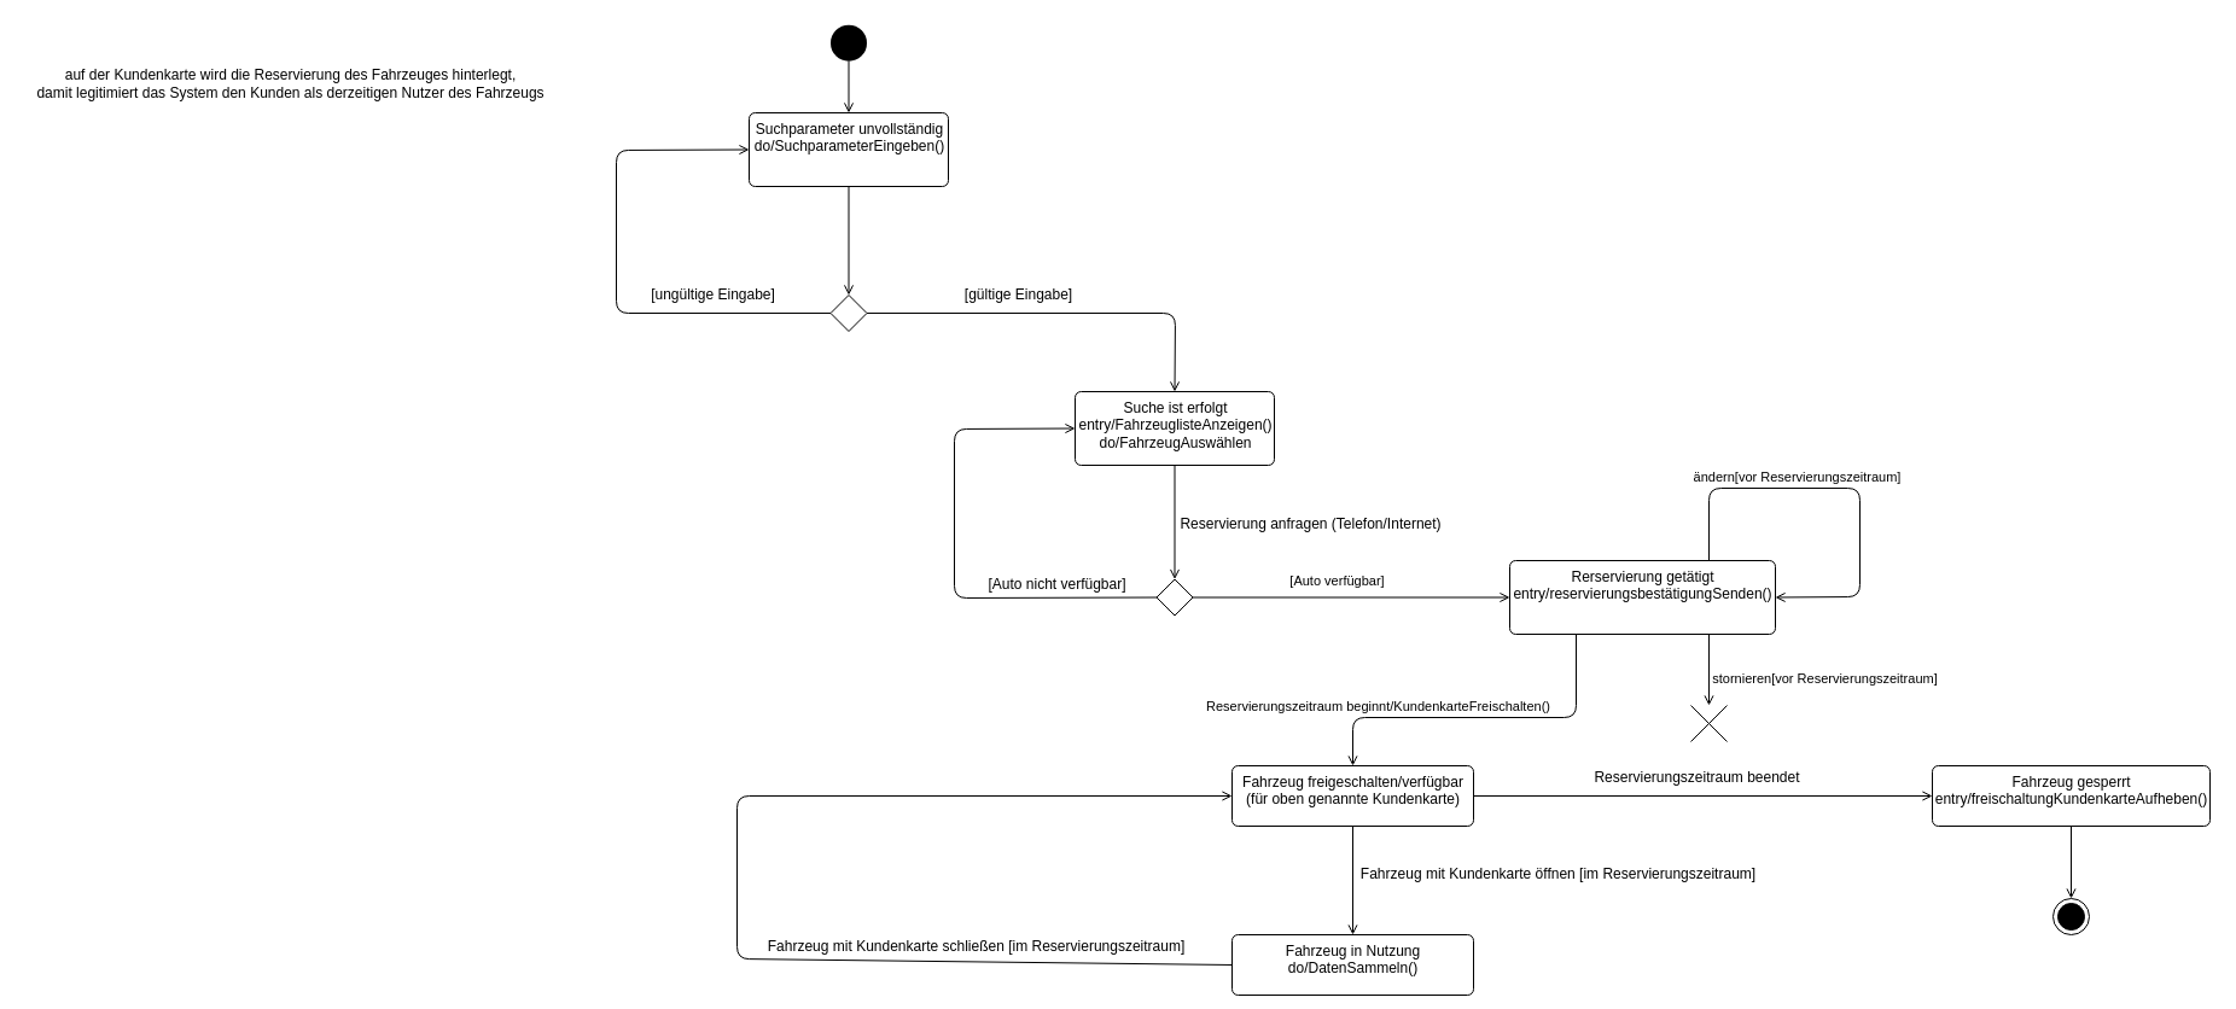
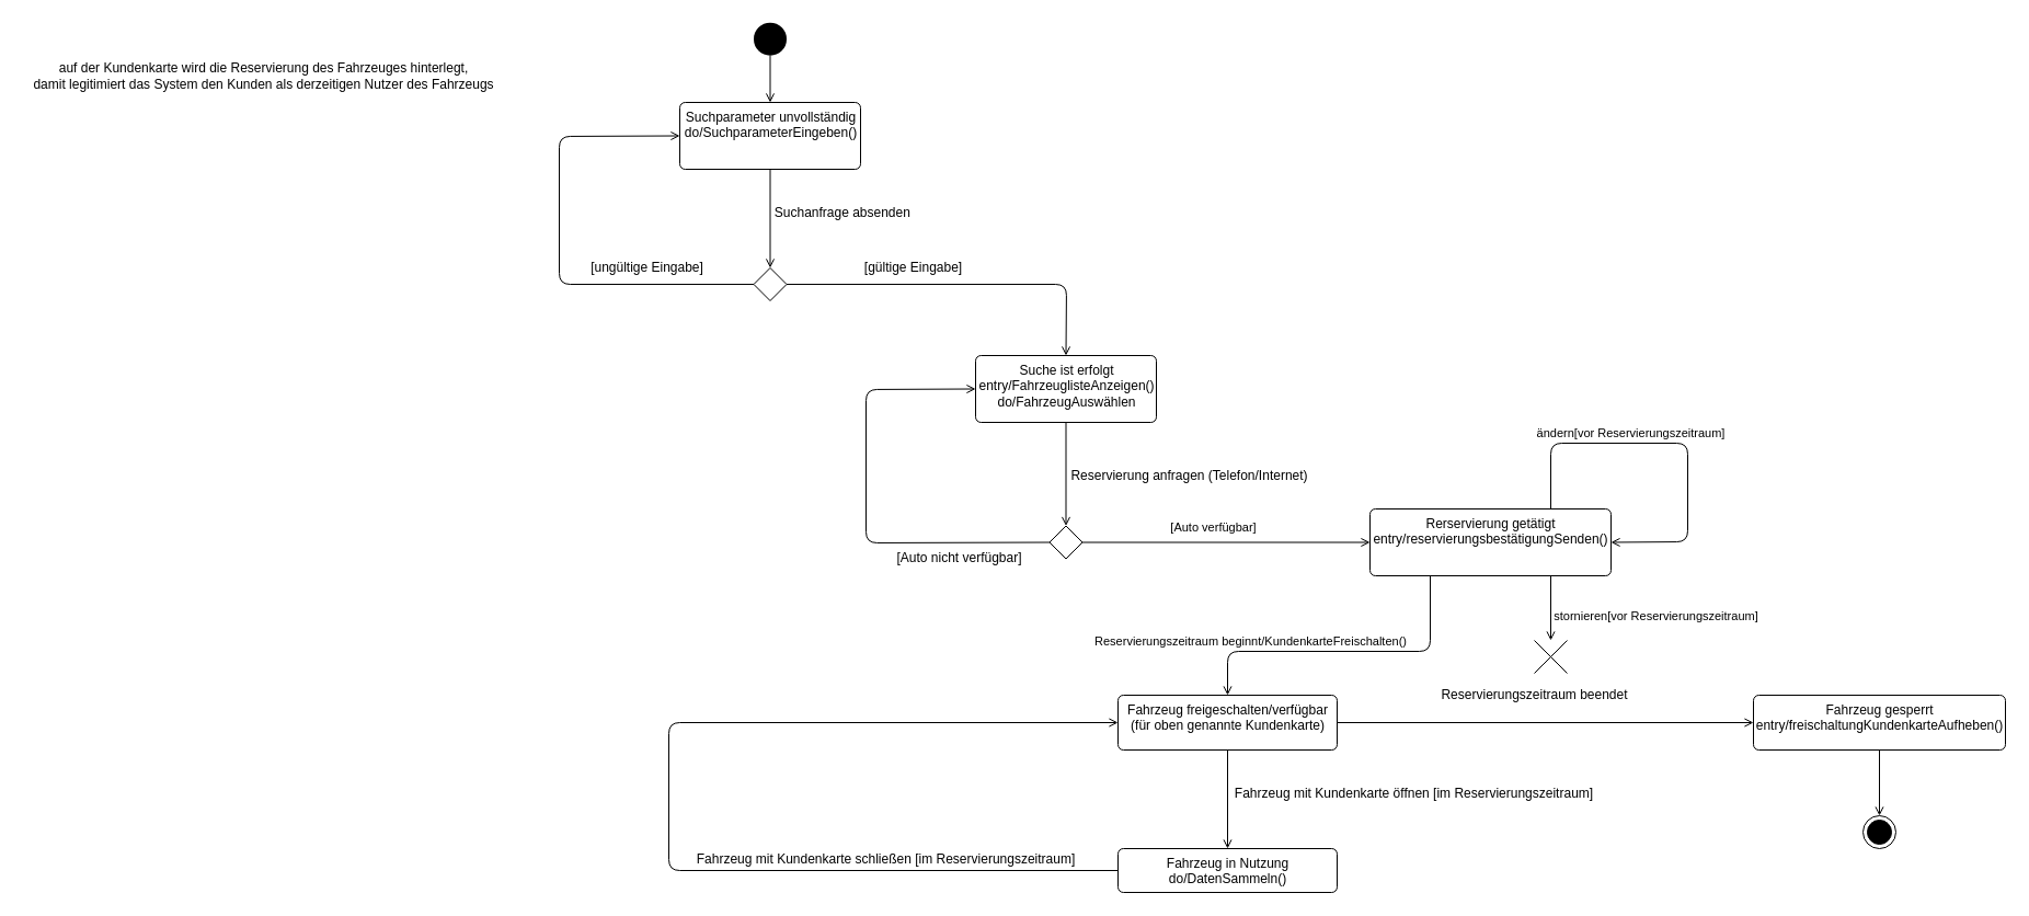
  <mxCell id="0" />
  <mxCell id="1" parent="0" />
  <mxCell id="2" style="edgeStyle=none;html=1;exitX=0.5;exitY=1;exitDx=0;exitDy=0;entryX=0.5;entryY=0;entryDx=0;entryDy=0;endArrow=open;endFill=0;" parent="1" source="3" target="7" edge="1"><mxGeometry relative="1" as="geometry" /></mxCell>
  <mxCell id="3" value="" style="ellipse;fillColor=#000000;strokeColor=none;" parent="1" vertex="1"><mxGeometry x="687.5" y="20.18" width="30" height="30" as="geometry" /></mxCell>
  <mxCell id="4" style="edgeStyle=none;html=1;entryX=0;entryY=0.5;entryDx=0;entryDy=0;exitX=1;exitY=0.5;exitDx=0;exitDy=0;endArrow=open;endFill=0;" parent="1" source="28" target="14" edge="1"><mxGeometry relative="1" as="geometry"><mxPoint x="1020" y="495" as="sourcePoint" /></mxGeometry></mxCell>
  <mxCell id="5" value="[Auto verfügbar]" style="edgeLabel;html=1;align=center;verticalAlign=middle;resizable=0;points=[];" parent="4" vertex="1" connectable="0"><mxGeometry x="-0.477" y="1" relative="1" as="geometry"><mxPoint x="50" y="-13" as="offset" /></mxGeometry></mxCell>
  <mxCell id="6" style="edgeStyle=none;html=1;exitX=0.5;exitY=1;exitDx=0;exitDy=0;entryX=0.5;entryY=0;entryDx=0;entryDy=0;endArrow=open;endFill=0;" parent="1" source="7" target="21" edge="1"><mxGeometry relative="1" as="geometry" /></mxCell>
  <mxCell id="7" value="Suchparameter unvollständig&lt;br&gt;do/SuchparameterEingeben()" style="html=1;align=center;verticalAlign=top;rounded=1;absoluteArcSize=1;arcSize=10;dashed=0;" parent="1" vertex="1"><mxGeometry x="620" y="93" width="165" height="61" as="geometry" /></mxCell>
  <mxCell id="8" style="edgeStyle=none;html=1;exitX=0.75;exitY=0;exitDx=0;exitDy=0;entryX=1;entryY=0.5;entryDx=0;entryDy=0;endArrow=open;endFill=0;" parent="1" source="14" target="14" edge="1"><mxGeometry relative="1" as="geometry"><mxPoint x="1500" y="444" as="targetPoint" /><Array as="points"><mxPoint x="1415" y="404" /><mxPoint x="1540" y="404" /><mxPoint x="1540" y="494" /></Array></mxGeometry></mxCell>
  <mxCell id="9" value="ändern[vor Reservierungszeitraum]" style="edgeLabel;html=1;align=center;verticalAlign=middle;resizable=0;points=[];" parent="8" vertex="1" connectable="0"><mxGeometry x="-0.454" y="1" relative="1" as="geometry"><mxPoint x="38" y="-9" as="offset" /></mxGeometry></mxCell>
  <mxCell id="10" style="edgeStyle=none;html=1;exitX=0.75;exitY=1;exitDx=0;exitDy=0;endArrow=open;endFill=0;entryX=0.5;entryY=0;entryDx=0;entryDy=0;" parent="1" source="14" edge="1"><mxGeometry relative="1" as="geometry"><mxPoint x="1415" y="584" as="targetPoint" /></mxGeometry></mxCell>
  <mxCell id="11" value="stornieren[vor Reservierungszeitraum]" style="edgeLabel;html=1;align=center;verticalAlign=middle;resizable=0;points=[];" parent="10" vertex="1" connectable="0"><mxGeometry x="-0.35" relative="1" as="geometry"><mxPoint x="95" y="17" as="offset" /></mxGeometry></mxCell>
  <mxCell id="12" style="edgeStyle=none;html=1;exitX=0.25;exitY=1;exitDx=0;exitDy=0;entryX=0.5;entryY=0;entryDx=0;entryDy=0;endArrow=open;endFill=0;" parent="1" source="14" target="18" edge="1"><mxGeometry relative="1" as="geometry"><mxPoint x="1170" y="594" as="targetPoint" /><Array as="points"><mxPoint x="1305" y="594" /><mxPoint x="1120" y="594" /></Array></mxGeometry></mxCell>
  <mxCell id="13" value="Reservierungszeitraum beginnt/KundenkarteFreischalten()" style="edgeLabel;html=1;align=center;verticalAlign=middle;resizable=0;points=[];" parent="12" vertex="1" connectable="0"><mxGeometry x="-0.027" relative="1" as="geometry"><mxPoint x="-91" y="-10" as="offset" /></mxGeometry></mxCell>
  <mxCell id="14" value="Rerservierung getätigt&lt;br&gt;entry/reservierungsbestätigungSenden()" style="html=1;align=center;verticalAlign=top;rounded=1;absoluteArcSize=1;arcSize=10;dashed=0;" parent="1" vertex="1"><mxGeometry x="1250" y="464" width="220" height="61" as="geometry" /></mxCell>
  <mxCell id="15" value="auf der Kundenkarte wird die Reservierung des Fahrzeuges hinterlegt,&lt;br&gt;damit legitimiert das System den Kunden als derzeitigen Nutzer des Fahrzeugs" style="text;html=1;align=center;verticalAlign=middle;resizable=0;points=[];autosize=1;strokeColor=none;fillColor=none;" parent="1" vertex="1"><mxGeometry x="20" y="54" width="440" height="30" as="geometry" /></mxCell>
  <mxCell id="16" style="edgeStyle=none;html=1;exitX=0.5;exitY=1;exitDx=0;exitDy=0;entryX=0.5;entryY=0;entryDx=0;entryDy=0;endArrow=open;endFill=0;" parent="1" source="18" target="32" edge="1"><mxGeometry relative="1" as="geometry" /></mxCell>
  <mxCell id="17" style="edgeStyle=none;html=1;exitX=1;exitY=0.5;exitDx=0;exitDy=0;entryX=0;entryY=0.5;entryDx=0;entryDy=0;endArrow=open;endFill=0;" edge="1" parent="1" source="18" target="36"><mxGeometry relative="1" as="geometry"><mxPoint x="1590" y="654" as="targetPoint" /></mxGeometry></mxCell>
  <mxCell id="18" value="Fahrzeug freigeschalten/verfügbar&lt;br&gt;(für oben genannte Kundenkarte)" style="html=1;align=center;verticalAlign=top;rounded=1;absoluteArcSize=1;arcSize=10;dashed=0;" parent="1" vertex="1"><mxGeometry x="1020" y="634" width="200" height="50" as="geometry" /></mxCell>
  <mxCell id="19" style="edgeStyle=none;html=1;exitX=0;exitY=0.5;exitDx=0;exitDy=0;entryX=0;entryY=0.5;entryDx=0;entryDy=0;endArrow=open;endFill=0;" parent="1" source="21" target="7" edge="1"><mxGeometry relative="1" as="geometry"><mxPoint x="600" y="134" as="targetPoint" /><Array as="points"><mxPoint x="510" y="259" /><mxPoint x="510" y="124" /></Array></mxGeometry></mxCell>
  <mxCell id="20" style="edgeStyle=none;html=1;exitX=1;exitY=0.5;exitDx=0;exitDy=0;entryX=0.5;entryY=0;entryDx=0;entryDy=0;endArrow=open;endFill=0;" parent="1" source="21" target="24" edge="1"><mxGeometry relative="1" as="geometry"><mxPoint x="900" y="259.118" as="targetPoint" /><Array as="points"><mxPoint x="973" y="259" /></Array></mxGeometry></mxCell>
  <mxCell id="21" value="" style="rhombus;direction=east;" parent="1" vertex="1"><mxGeometry x="687.5" y="244" width="30" height="30" as="geometry" /></mxCell>
  <mxCell id="22" value="[ungültige Eingabe]" style="text;html=1;align=center;verticalAlign=middle;resizable=0;points=[];autosize=1;strokeColor=none;fillColor=none;" parent="1" vertex="1"><mxGeometry x="530" y="234" width="120" height="20" as="geometry" /></mxCell>
  <mxCell id="23" style="edgeStyle=none;html=1;exitX=0.5;exitY=1;exitDx=0;exitDy=0;entryX=0.5;entryY=0;entryDx=0;entryDy=0;endArrow=open;endFill=0;" parent="1" source="24" target="28" edge="1"><mxGeometry relative="1" as="geometry"><mxPoint x="973" y="464" as="targetPoint" /></mxGeometry></mxCell>
  <mxCell id="24" value="Suche ist erfolgt&lt;br&gt;entry/FahrzeuglisteAnzeigen()&lt;br&gt;do/FahrzeugAuswählen" style="html=1;align=center;verticalAlign=top;rounded=1;absoluteArcSize=1;arcSize=10;dashed=0;" parent="1" vertex="1"><mxGeometry x="890" y="324" width="165" height="61" as="geometry" /></mxCell>
- <mxCell id="25" value="[gültige Eingabe]" style="text;html=1;align=center;verticalAlign=middle;resizable=0;points=[];autosize=1;strokeColor=none;fillColor=none;" parent="1" vertex="1"><mxGeometry x="792.5" y="234" width="100" height="20" as="geometry" /></mxCell>
+ <mxCell id="25" value="[gültige Eingabe]" style="text;html=1;align=center;verticalAlign=middle;resizable=0;points=[];autosize=1;strokeColor=none;fillColor=none;" parent="1" vertex="1"><mxGeometry x="782.5" y="234" width="100" height="20" as="geometry" /></mxCell>
+ <mxCell id="26" value="Suchanfrage absenden&amp;nbsp;" style="text;html=1;align=center;verticalAlign=middle;resizable=0;points=[];autosize=1;strokeColor=none;fillColor=none;" parent="1" vertex="1"><mxGeometry x="700" y="184" width="140" height="20" as="geometry" /></mxCell>
  <mxCell id="27" style="edgeStyle=none;html=1;exitX=0;exitY=0.5;exitDx=0;exitDy=0;entryX=0;entryY=0.5;entryDx=0;entryDy=0;endArrow=open;endFill=0;" parent="1" source="28" target="24" edge="1"><mxGeometry relative="1" as="geometry"><mxPoint x="790" y="334" as="targetPoint" /><Array as="points"><mxPoint x="790" y="495" /><mxPoint x="790" y="355" /></Array></mxGeometry></mxCell>
  <mxCell id="28" value="" style="rhombus;direction=east;" parent="1" vertex="1"><mxGeometry x="957.5" y="479.5" width="30" height="30" as="geometry" /></mxCell>
  <mxCell id="29" value="Reservierung anfragen (Telefon/Internet)" style="text;html=1;align=center;verticalAlign=middle;resizable=0;points=[];autosize=1;strokeColor=none;fillColor=none;" parent="1" vertex="1"><mxGeometry x="970" y="424" width="230" height="20" as="geometry" /></mxCell>
- <mxCell id="30" value="[Auto nicht verfügbar]" style="text;html=1;align=center;verticalAlign=middle;resizable=0;points=[];autosize=1;strokeColor=none;fillColor=none;" parent="1" vertex="1"><mxGeometry x="810" y="474" width="130" height="20" as="geometry" /></mxCell>
+ <mxCell id="30" value="[Auto nicht verfügbar]" style="text;html=1;align=center;verticalAlign=middle;resizable=0;points=[];autosize=1;strokeColor=none;fillColor=none;" parent="1" vertex="1"><mxGeometry x="810" y="499" width="130" height="20" as="geometry" /></mxCell>
  <mxCell id="31" style="edgeStyle=none;html=1;exitX=0;exitY=0.5;exitDx=0;exitDy=0;entryX=0;entryY=0.5;entryDx=0;entryDy=0;endArrow=open;endFill=0;" parent="1" source="32" target="18" edge="1"><mxGeometry relative="1" as="geometry"><mxPoint x="840" y="624" as="targetPoint" /><Array as="points"><mxPoint x="610" y="794" /><mxPoint x="610" y="659" /></Array></mxGeometry></mxCell>
- <mxCell id="32" value="Fahrzeug in Nutzung&lt;br&gt;do/DatenSammeln()" style="html=1;align=center;verticalAlign=top;rounded=1;absoluteArcSize=1;arcSize=10;dashed=0;" parent="1" vertex="1"><mxGeometry x="1020" y="774" width="200" height="50" as="geometry" /></mxCell>
+ <mxCell id="32" value="Fahrzeug in Nutzung&lt;br&gt;do/DatenSammeln()" style="html=1;align=center;verticalAlign=top;rounded=1;absoluteArcSize=1;arcSize=10;dashed=0;" parent="1" vertex="1"><mxGeometry x="1020" y="774" width="200" height="40" as="geometry" /></mxCell>
  <mxCell id="33" value="Fahrzeug mit Kundenkarte öffnen [im Reservierungszeitraum]" style="text;html=1;align=center;verticalAlign=middle;resizable=0;points=[];autosize=1;strokeColor=none;fillColor=none;" parent="1" vertex="1"><mxGeometry x="1120" y="714" width="340" height="20" as="geometry" /></mxCell>
  <mxCell id="34" value="Fahrzeug mit Kundenkarte schließen [im Reservierungszeitraum]" style="text;html=1;align=center;verticalAlign=middle;resizable=0;points=[];autosize=1;strokeColor=none;fillColor=none;" parent="1" vertex="1"><mxGeometry x="627.5" y="774" width="360" height="20" as="geometry" /></mxCell>
  <mxCell id="35" style="edgeStyle=none;html=1;exitX=0.5;exitY=1;exitDx=0;exitDy=0;entryX=0.5;entryY=0;entryDx=0;entryDy=0;endArrow=open;endFill=0;" edge="1" parent="1" source="36" target="38"><mxGeometry relative="1" as="geometry"><mxPoint x="1700" y="724" as="targetPoint" /></mxGeometry></mxCell>
  <mxCell id="36" value="Fahrzeug gesperrt&lt;br&gt;entry/freischaltungKundenkarteAufheben()" style="html=1;align=center;verticalAlign=top;rounded=1;absoluteArcSize=1;arcSize=10;dashed=0;" vertex="1" parent="1"><mxGeometry x="1600" y="634" width="230" height="50" as="geometry" /></mxCell>
- <mxCell id="37" value="Reservierungszeitraum beendet" style="text;html=1;align=center;verticalAlign=middle;resizable=0;points=[];autosize=1;strokeColor=none;fillColor=none;" vertex="1" parent="1"><mxGeometry x="1310" y="634" width="190" height="20" as="geometry" /></mxCell>
+ <mxCell id="37" value="Reservierungszeitraum beendet" style="text;html=1;align=center;verticalAlign=middle;resizable=0;points=[];autosize=1;strokeColor=none;fillColor=none;" vertex="1" parent="1"><mxGeometry x="1305" y="624" width="190" height="20" as="geometry" /></mxCell>
  <mxCell id="38" value="" style="ellipse;html=1;shape=endState;fillColor=#000000;strokeColor=#000000;" vertex="1" parent="1"><mxGeometry x="1700" y="744" width="30" height="30" as="geometry" /></mxCell>
  <mxCell id="39" value="" style="shape=umlDestroy;" vertex="1" parent="1"><mxGeometry x="1400" y="584" width="30" height="30" as="geometry" /></mxCell>
